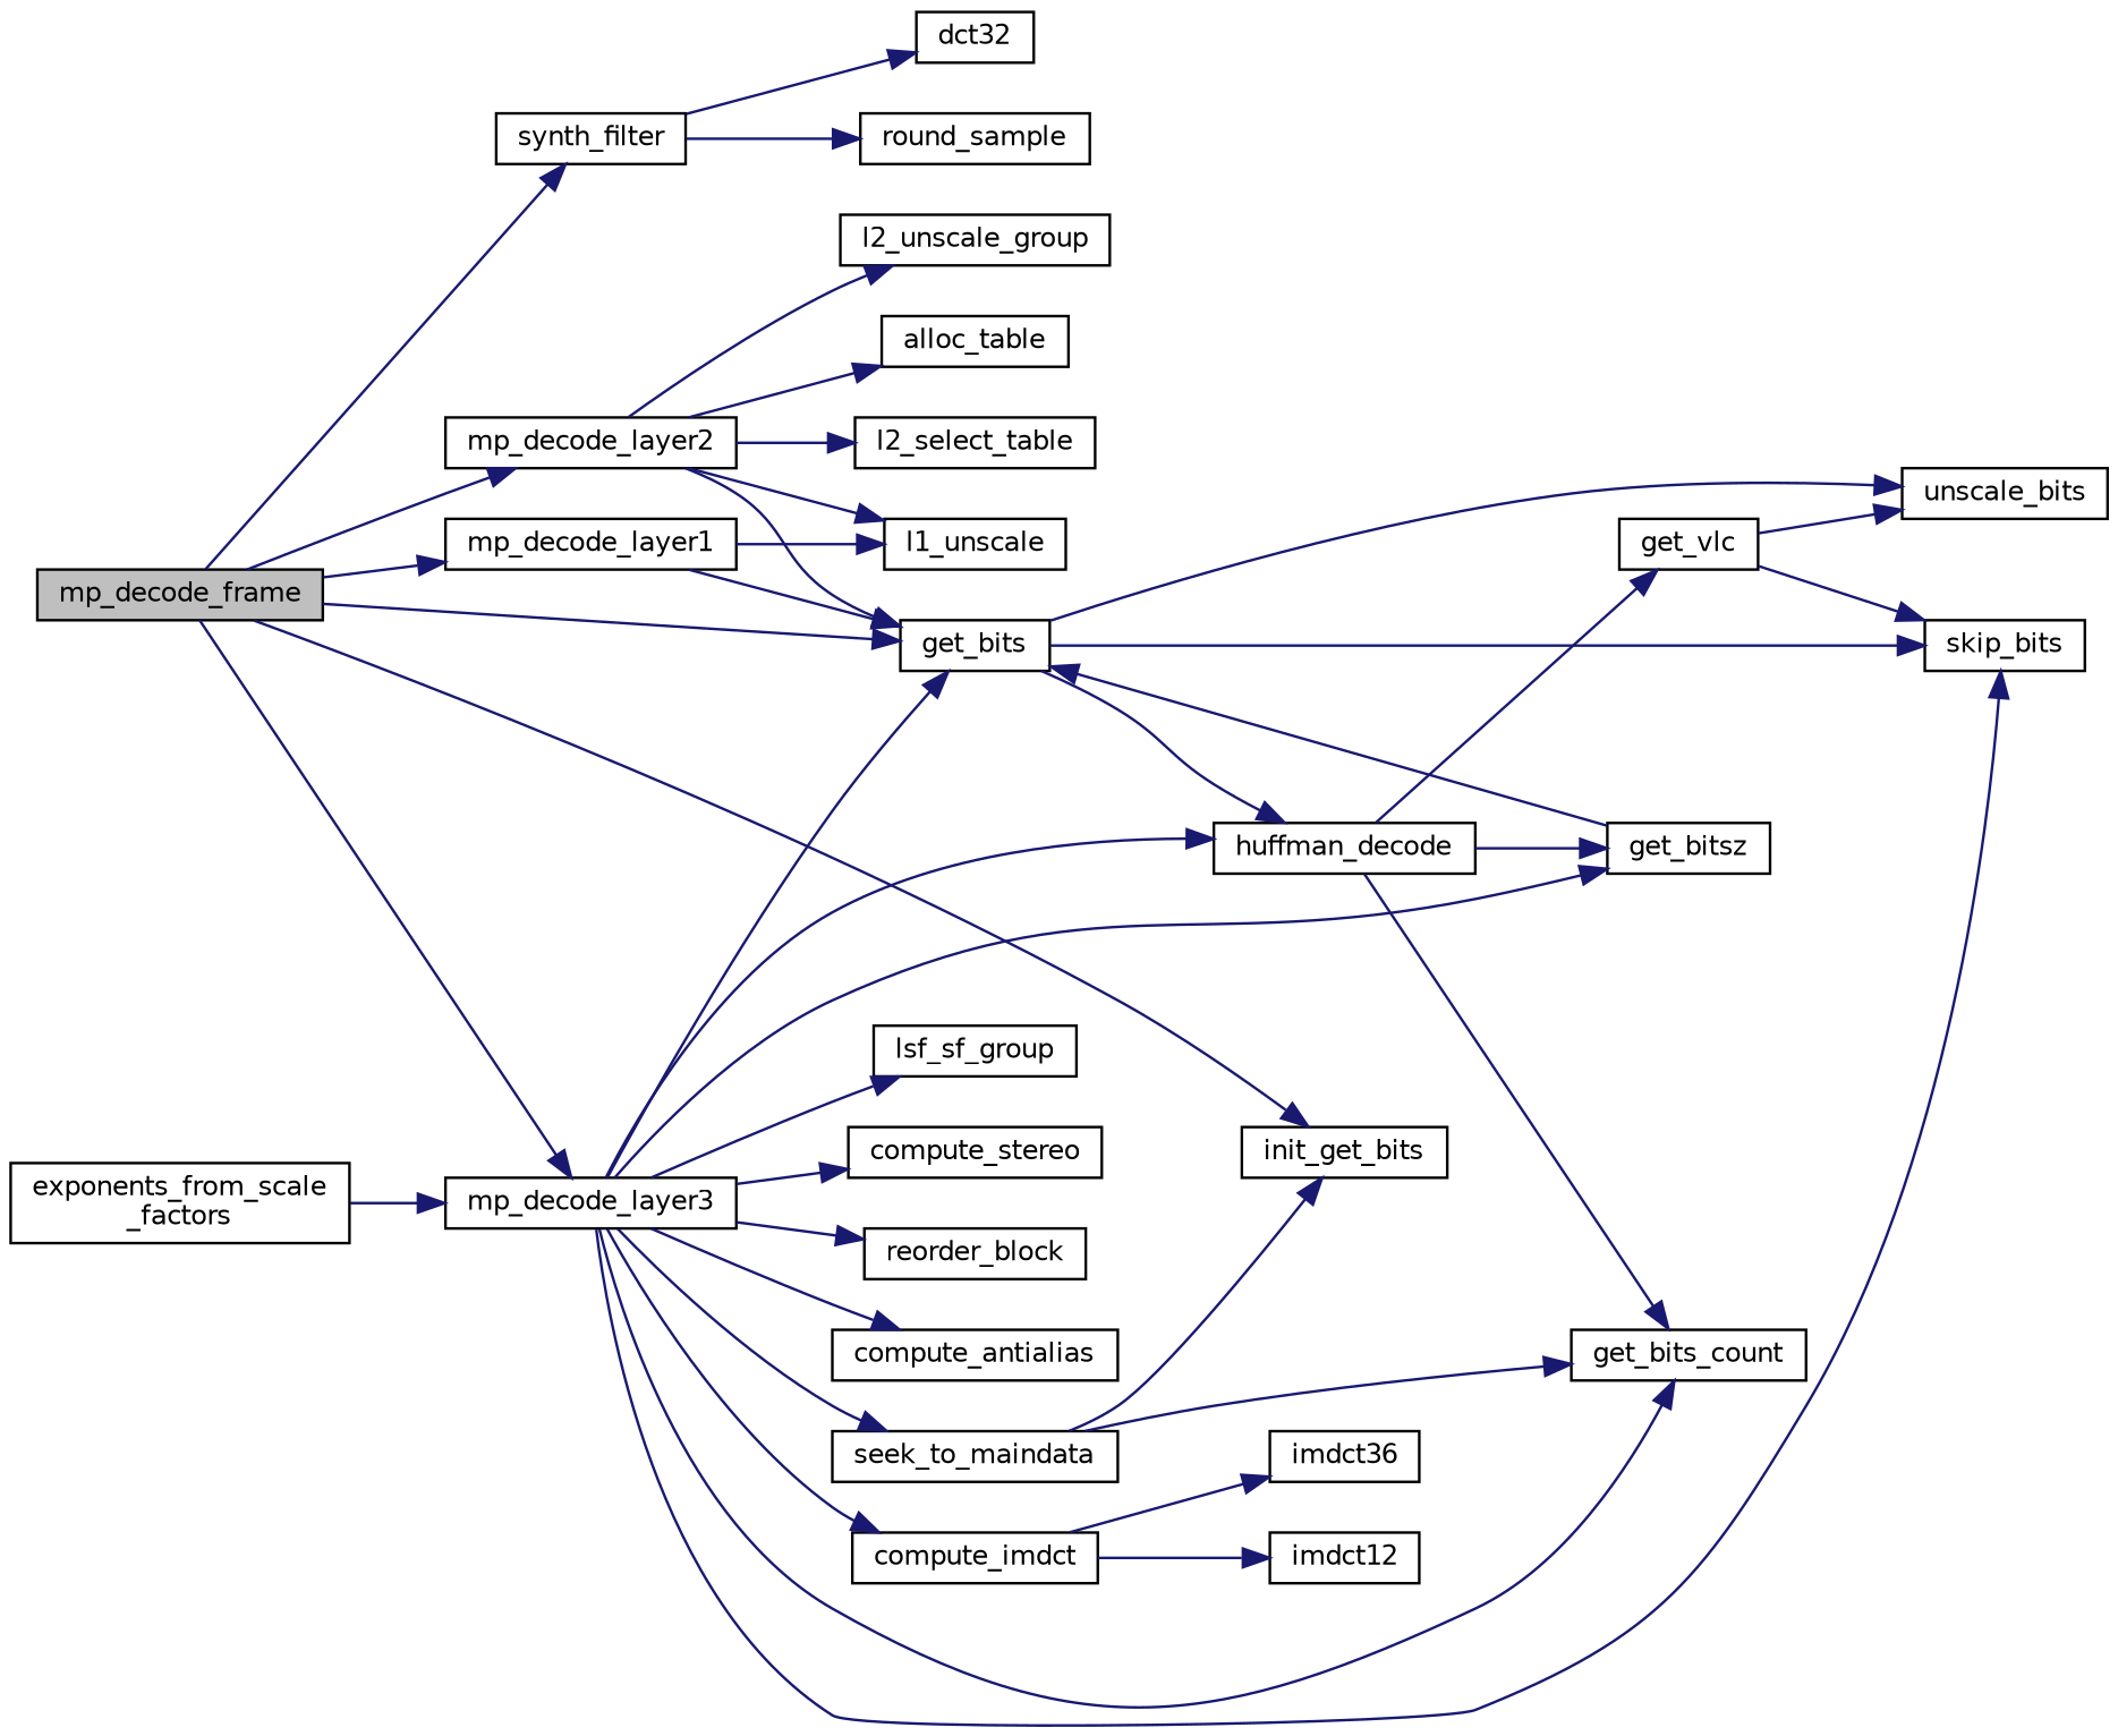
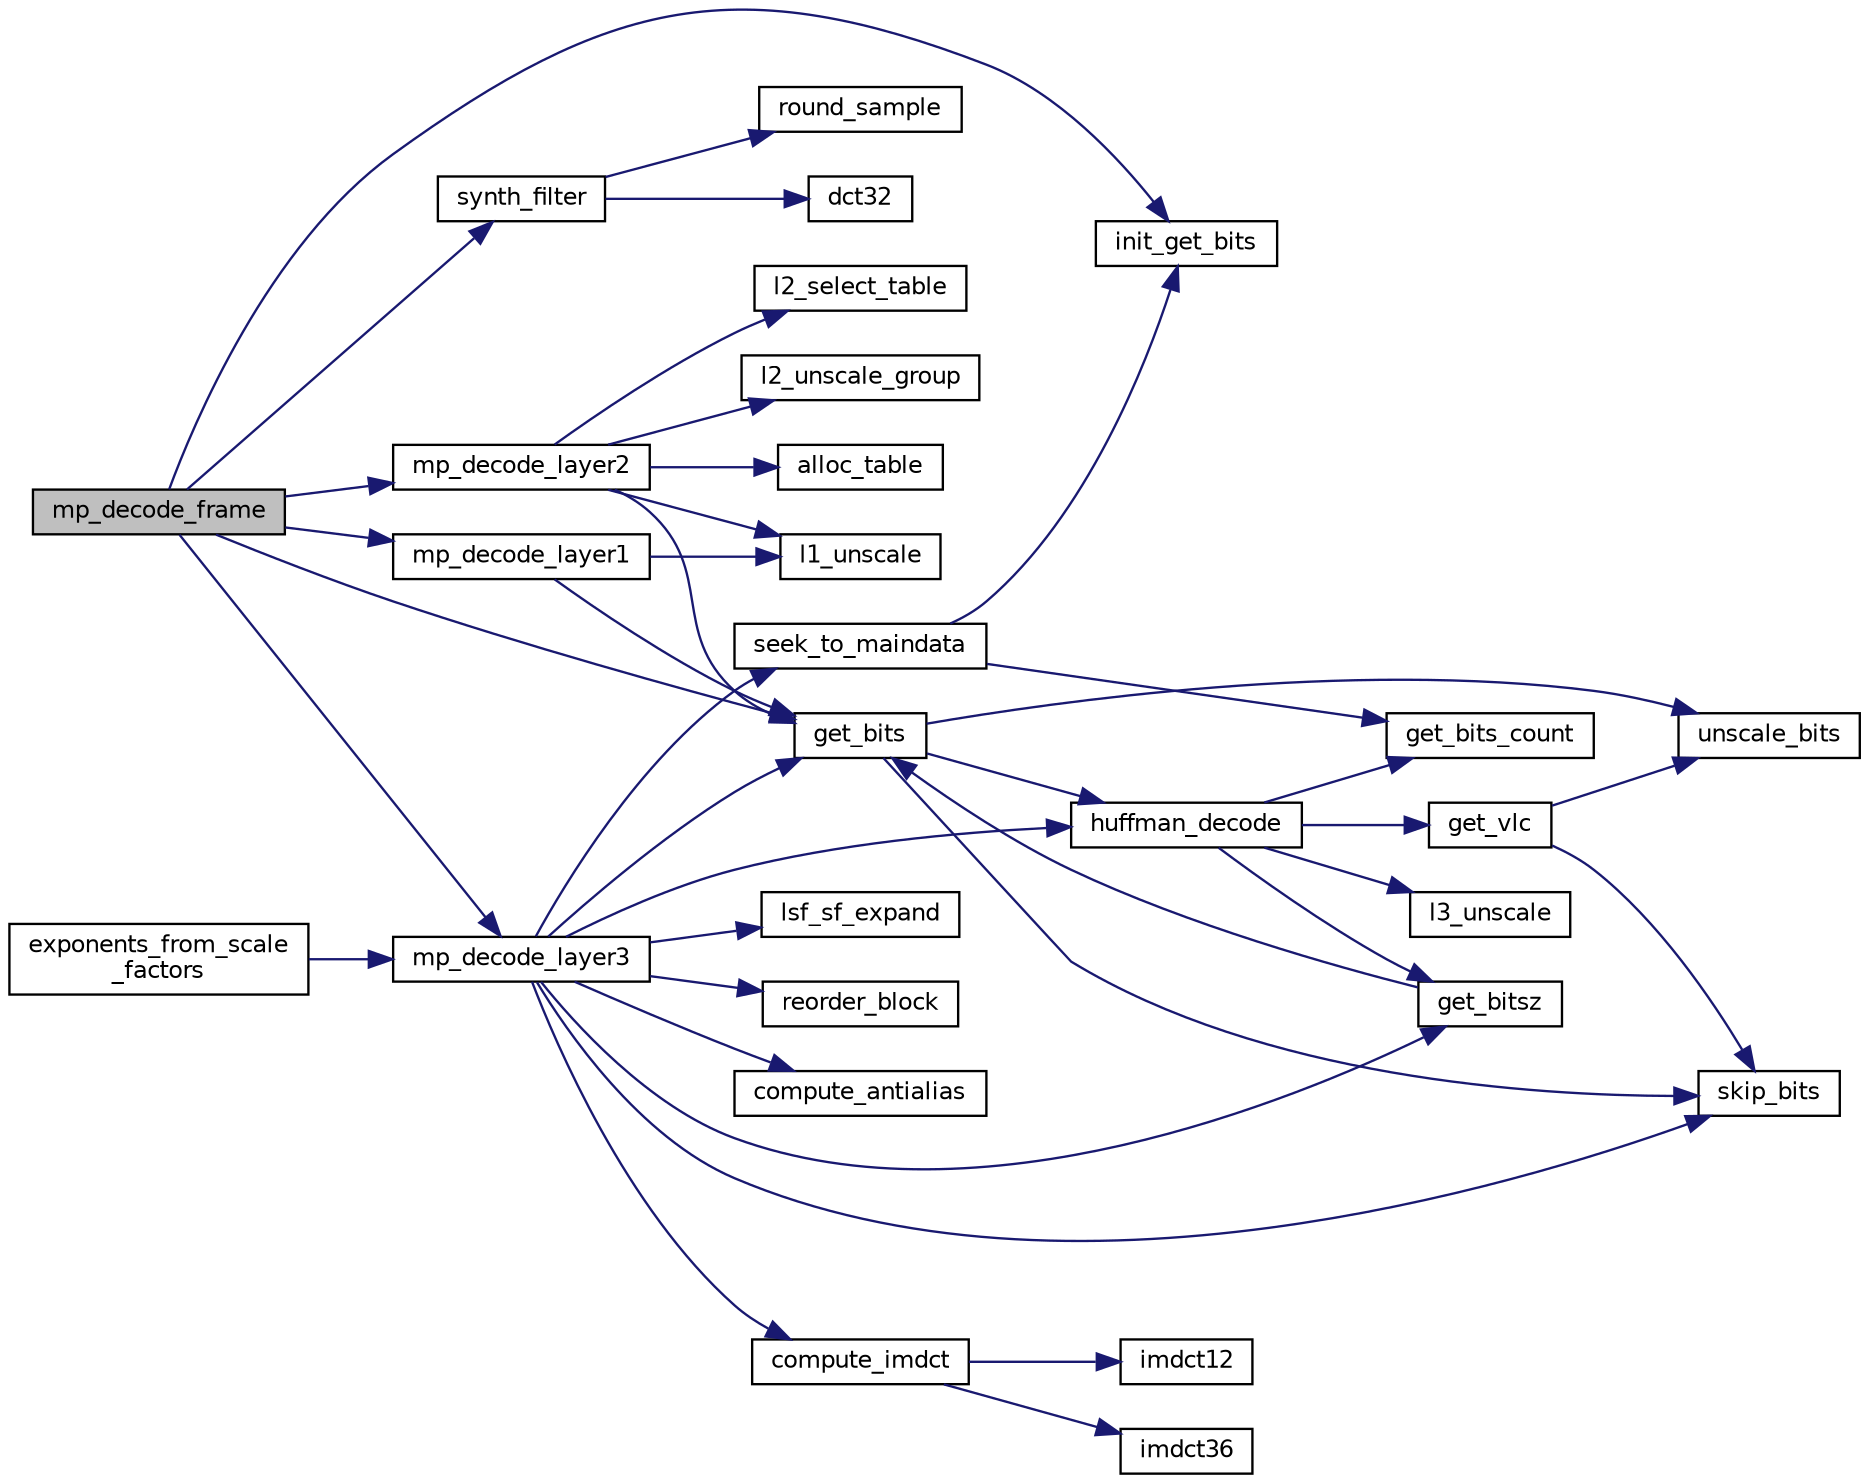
  digraph {
    rankdir=LR
    node [color=black fontname=Helvetica fontsize=10 shape=record]
    edge [color=midnightblue fontname=Helvetica fontsize=10 labelfontname=Helvetica labelfontsize=10 style=solid]
    n1 [fillcolor=grey75 fontcolor=black height=0.2 label=mp_decode_frame style=filled width=0.4]
    n2 [height=0.2 label=get_bits width=0.4]
    n3 [height=0.2 label=init_get_bits width=0.4]
    n4 [height=0.2 label=mp_decode_layer1 width=0.4]
    n5 [height=0.2 label=mp_decode_layer2 width=0.4]
    n6 [height=0.2 label=mp_decode_layer3 width=0.4]
    n7 [height=0.2 label=synth_filter width=0.4]
    n8 [height=0.2 label=unscale_bits width=0.4]
    n9 [height=0.2 label=skip_bits width=0.4]
    n10 [height=0.2 label=huffman_decode width=0.4]
    n11 [height=0.2 label=l1_unscale width=0.4]
    n12 [height=0.2 label=alloc_table width=0.4]
    n13 [height=0.2 label=l2_select_table width=0.4]
    n14 [height=0.2 label=l2_unscale_group width=0.4]
    n15 [height=0.2 label=seek_to_maindata width=0.4]
    n16 [height=0.2 label=get_bits_count width=0.4]
    n17 [height=0.2 label=get_bitsz width=0.4]
-   n18 [height=0.2 label=lsf_sf_group width=0.4]
-   n19 [height=0.2 label=compute_stereo width=0.4]
+   n18 [height=0.2 label=lsf_sf_expand width=0.4]
    n20 [height=0.2 label=reorder_block width=0.4]
    n21 [height=0.2 label=compute_antialias width=0.4]
    n22 [height=0.2 label=compute_imdct width=0.4]
    n23 [height=0.2 label=dct32 width=0.4]
    n24 [height=0.2 label=round_sample width=0.4]
    n25 [height=0.2 label="exponents_from_scale\l_factors" width=0.4]
    n26 [height=0.2 label=get_vlc width=0.4]
+   n27 [height=0.2 label=l3_unscale width=0.4]
    n28 [height=0.2 label=imdct12 width=0.4]
    n29 [height=0.2 label=imdct36 width=0.4]
    n1 -> n2
    n1 -> n3
    n1 -> n4
    n1 -> n5
    n1 -> n6
    n1 -> n7
    n2 -> n8
    n2 -> n9
    n2 -> n10
    n4 -> n2
    n4 -> n11
    n5 -> n2
    n5 -> n11
    n5 -> n12
    n5 -> n13
    n5 -> n14
    n6 -> n2
    n6 -> n9
    n6 -> n10
    n6 -> n15
-   n6 -> n16
    n6 -> n17
    n6 -> n18
-   n6 -> n19
    n6 -> n20
    n6 -> n21
    n6 -> n22
    n7 -> n23
    n7 -> n24
    n10 -> n16
    n10 -> n17
    n10 -> n26
+   n10 -> n27
    n15 -> n3
    n15 -> n16
    n17 -> n2
    n22 -> n28
    n22 -> n29
    n25 -> n6
    n26 -> n8
    n26 -> n9
  }
